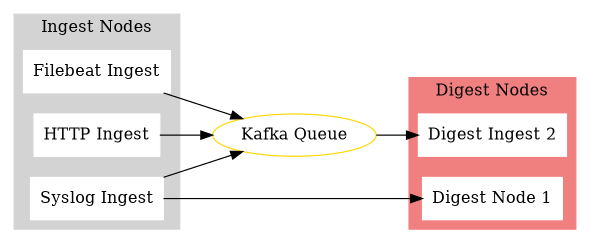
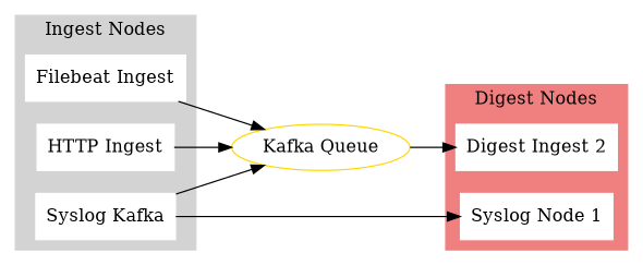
  digraph {
    rankdir=LR
    node [color=white shape=box style=filled]
    n1 [label="HTTP Ingest"]
-   n2 [label="Syslog Ingest"]
+   n2 [label="Syslog Kafka"]
    n3 [label="Filebeat Ingest"]
-   n4 [label="Digest Node 1"]
+   n4 [label="Syslog Node 1"]
    n5 [label="Digest Ingest 2"]
    n6 [color=gold label="Kafka Queue" shape=ellipse style=""]
    subgraph cluster_1 {
      color=lightgrey
      label="Ingest Nodes"
      style=filled
      n1
      n2
      n3
    }
    subgraph cluster_2 {
      color=lightcoral
      label="Digest Nodes"
      style=filled
      n4
      n5
    }
    n1 -> n6
    n2 -> n4
    n2 -> n6
    n3 -> n6
    n6 -> n5
  }
